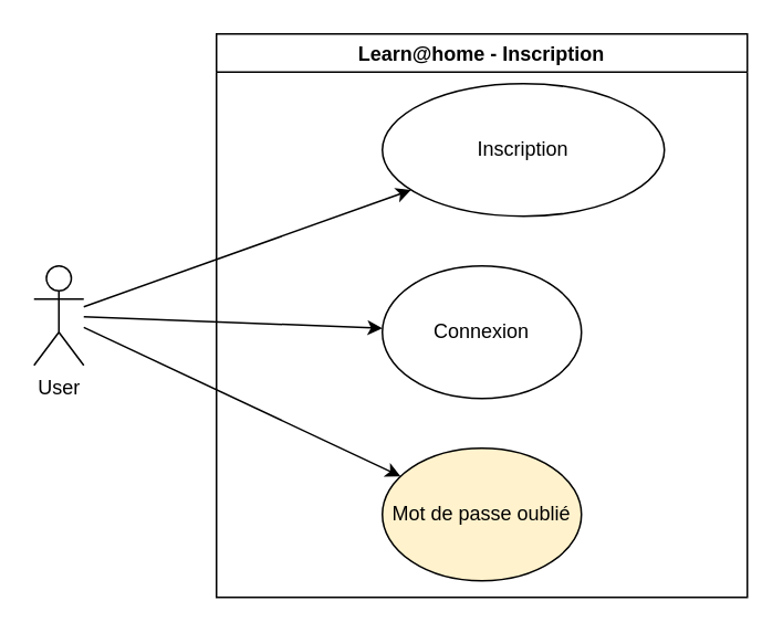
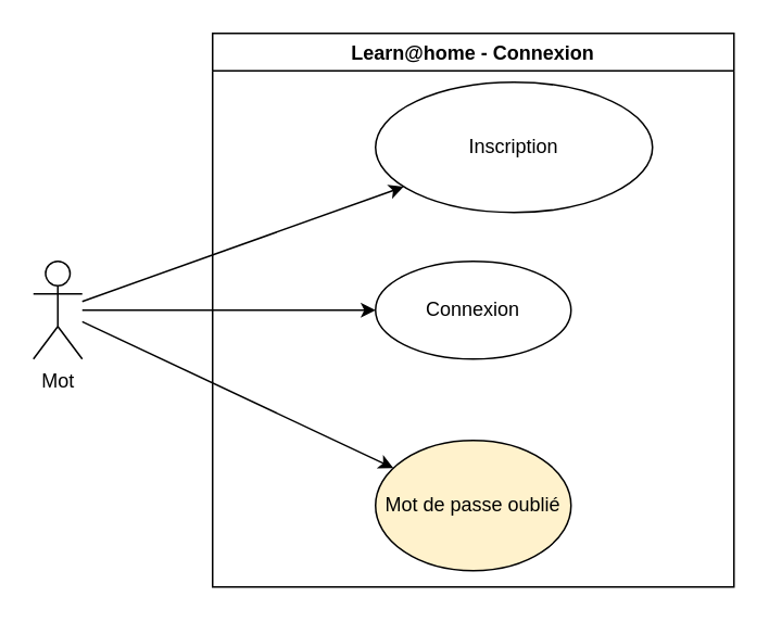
  <mxCell id="0" />
  <mxCell id="1" parent="0" />
- <mxCell id="2" value="User" style="shape=umlActor;verticalLabelPosition=bottom;verticalAlign=top;html=1;" parent="1" vertex="1"><mxGeometry x="20" y="160" width="30" height="60" as="geometry" /></mxCell>
- <mxCell id="3" value="Learn@home - Inscription" style="swimlane;" vertex="1" parent="1"><mxGeometry x="130" y="20" width="320" height="340" as="geometry" /></mxCell>
+ <mxCell id="2" value="Mot" style="shape=umlActor;verticalLabelPosition=bottom;verticalAlign=top;html=1;" parent="1" vertex="1"><mxGeometry x="20" y="160" width="30" height="60" as="geometry" /></mxCell>
+ <mxCell id="3" value="Learn@home - Connexion" style="swimlane;" vertex="1" parent="1"><mxGeometry x="130" y="20" width="320" height="340" as="geometry" /></mxCell>
  <mxCell id="4" value="Inscription" style="ellipse;whiteSpace=wrap;html=1;" vertex="1" parent="3"><mxGeometry x="100" y="30" width="170" height="80" as="geometry" /></mxCell>
- <mxCell id="5" value="Connexion" style="ellipse;whiteSpace=wrap;html=1;" vertex="1" parent="3"><mxGeometry x="100" y="140" width="120" height="80" as="geometry" /></mxCell>
+ <mxCell id="5" value="Connexion" style="ellipse;whiteSpace=wrap;html=1;" vertex="1" parent="3"><mxGeometry x="100" y="140" width="120" height="60" as="geometry" /></mxCell>
  <mxCell id="6" value="Mot de passe oublié" style="ellipse;whiteSpace=wrap;html=1;fillColor=#fff2cc;" vertex="1" parent="3"><mxGeometry x="100" y="250" width="120" height="80" as="geometry" /></mxCell>
  <mxCell id="7" value="" style="endArrow=classic;html=1;rounded=0;" edge="1" parent="1" source="2" target="4"><mxGeometry width="50" height="50" relative="1" as="geometry"><mxPoint x="100" y="210" as="sourcePoint" /><mxPoint x="150" y="160" as="targetPoint" /></mxGeometry></mxCell>
  <mxCell id="8" value="" style="endArrow=classic;html=1;rounded=0;" edge="1" parent="1" source="2" target="5"><mxGeometry width="50" height="50" relative="1" as="geometry"><mxPoint x="280" y="290" as="sourcePoint" /><mxPoint x="330" y="240" as="targetPoint" /></mxGeometry></mxCell>
  <mxCell id="9" value="" style="endArrow=classic;html=1;rounded=0;" edge="1" parent="1" source="2" target="6"><mxGeometry width="50" height="50" relative="1" as="geometry"><mxPoint x="280" y="290" as="sourcePoint" /><mxPoint x="330" y="240" as="targetPoint" /></mxGeometry></mxCell>
